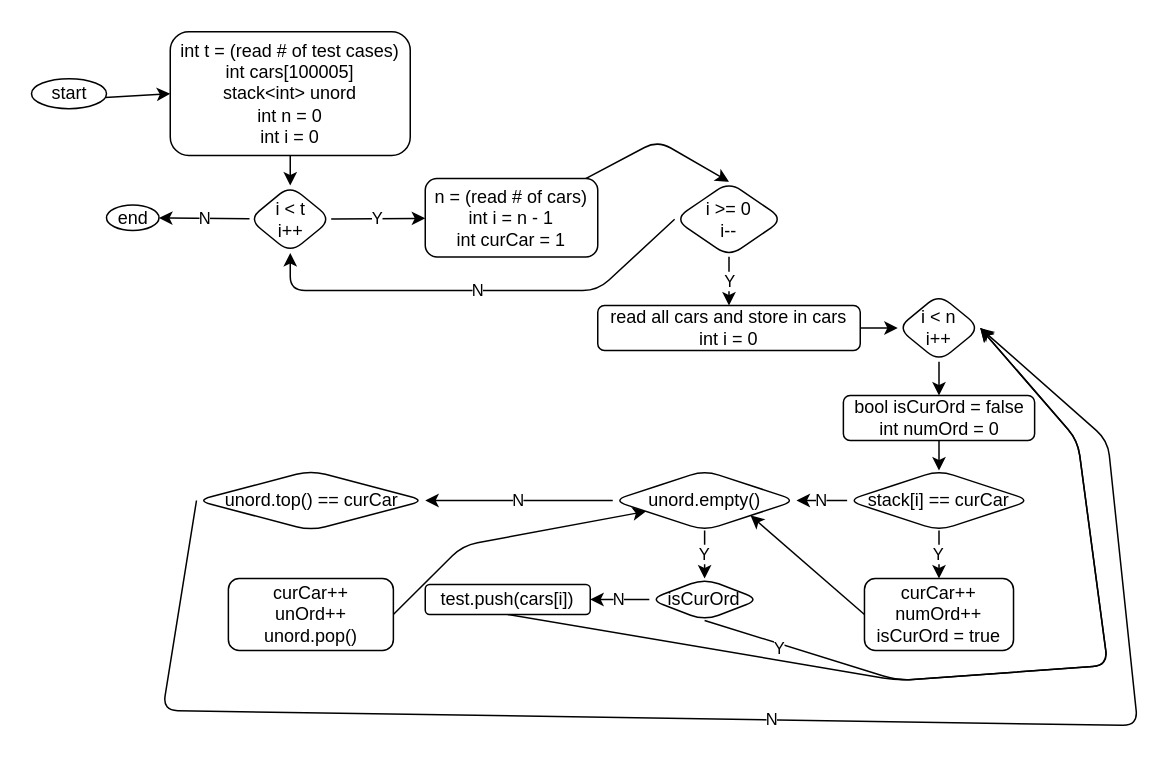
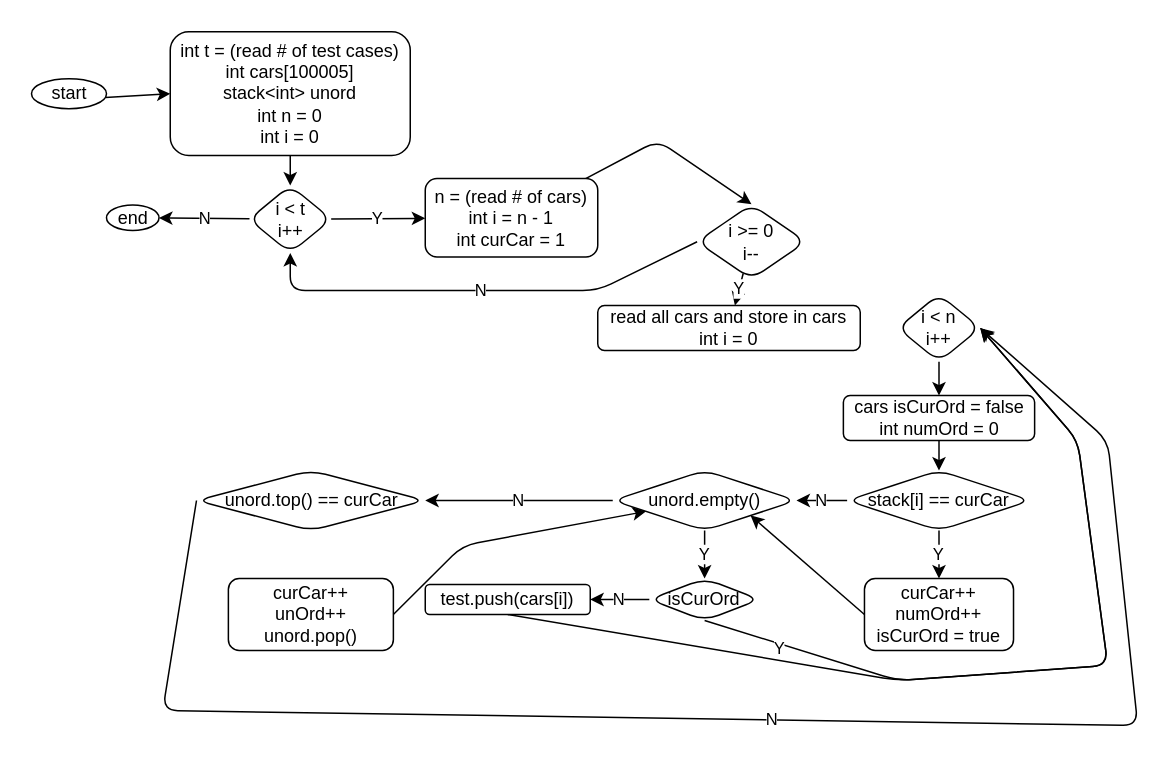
  <mxCell id="0" />
  <mxCell id="1" parent="0" />
  <mxCell id="2" value="" style="edgeStyle=none;html=1;" parent="1" source="3" target="5" edge="1"><mxGeometry relative="1" as="geometry" /></mxCell>
  <mxCell id="3" value="start" style="ellipse;whiteSpace=wrap;html=1;" parent="1" vertex="1"><mxGeometry x="20.5" y="51.75" width="50" height="20" as="geometry" /></mxCell>
  <mxCell id="4" value="" style="edgeStyle=none;html=1;" parent="1" source="5" target="8" edge="1"><mxGeometry relative="1" as="geometry" /></mxCell>
  <mxCell id="5" value="int t = (read # of test cases)&lt;br&gt;int cars[100005]&lt;br&gt;stack&amp;lt;int&amp;gt; unord&lt;br&gt;int n = 0&lt;br&gt;int i = 0" style="rounded=1;whiteSpace=wrap;html=1;" parent="1" vertex="1"><mxGeometry x="113" y="20.5" width="160" height="82.5" as="geometry" /></mxCell>
  <mxCell id="6" value="Y" style="edgeStyle=none;html=1;" parent="1" source="8" target="10" edge="1"><mxGeometry relative="1" as="geometry" /></mxCell>
  <mxCell id="7" value="N" style="edgeStyle=none;html=1;" parent="1" source="8" target="11" edge="1"><mxGeometry relative="1" as="geometry" /></mxCell>
  <mxCell id="8" value="i &amp;lt; t&lt;br&gt;i++" style="rhombus;whiteSpace=wrap;html=1;rounded=1;" parent="1" vertex="1"><mxGeometry x="165.5" y="123" width="55" height="45" as="geometry" /></mxCell>
  <mxCell id="9" value="" style="edgeStyle=none;html=1;entryX=0.5;entryY=0;entryDx=0;entryDy=0;" parent="1" source="10" target="14" edge="1"><mxGeometry relative="1" as="geometry"><Array as="points"><mxPoint x="438" y="93" /></Array></mxGeometry></mxCell>
  <mxCell id="10" value="n = (read # of cars)&lt;br&gt;int i = n - 1&lt;br&gt;int curCar = 1" style="whiteSpace=wrap;html=1;rounded=1;" parent="1" vertex="1"><mxGeometry x="283" y="118.38" width="115" height="52.25" as="geometry" /></mxCell>
  <mxCell id="11" value="end" style="ellipse;whiteSpace=wrap;html=1;" parent="1" vertex="1"><mxGeometry x="70.5" y="136" width="35" height="17" as="geometry" /></mxCell>
  <mxCell id="12" value="N" style="edgeStyle=none;html=1;exitX=0;exitY=0.5;exitDx=0;exitDy=0;entryX=0.5;entryY=1;entryDx=0;entryDy=0;" parent="1" source="14" target="8" edge="1"><mxGeometry relative="1" as="geometry"><Array as="points"><mxPoint x="398" y="193" /><mxPoint x="193" y="193" /></Array></mxGeometry></mxCell>
  <mxCell id="13" value="Y" style="edgeStyle=none;html=1;" edge="1" parent="1" source="14" target="16"><mxGeometry relative="1" as="geometry" /></mxCell>
- <mxCell id="14" value="i &amp;gt;= 0&lt;br&gt;i--" style="rhombus;whiteSpace=wrap;html=1;rounded=1;" parent="1" vertex="1"><mxGeometry x="449.25" y="120.5" width="72.5" height="50" as="geometry" /></mxCell>
- <mxCell id="15" value="" style="edgeStyle=none;html=1;" edge="1" parent="1" source="16" target="18"><mxGeometry relative="1" as="geometry" /></mxCell>
+ <mxCell id="14" value="i &amp;gt;= 0&lt;br&gt;i--" style="rhombus;whiteSpace=wrap;html=1;rounded=1;" parent="1" vertex="1"><mxGeometry x="464.25" y="135.5" width="72.5" height="50" as="geometry" /></mxCell>
  <mxCell id="16" value="read all cars and store in cars&lt;br&gt;int i = 0" style="whiteSpace=wrap;html=1;rounded=1;" vertex="1" parent="1"><mxGeometry x="398" y="203" width="175" height="30" as="geometry" /></mxCell>
  <mxCell id="17" value="" style="edgeStyle=none;html=1;entryX=0.5;entryY=0;entryDx=0;entryDy=0;" edge="1" parent="1" source="18" target="32"><mxGeometry relative="1" as="geometry" /></mxCell>
  <mxCell id="18" value="i &amp;lt; n&lt;br&gt;i++" style="rhombus;whiteSpace=wrap;html=1;rounded=1;" vertex="1" parent="1"><mxGeometry x="598" y="195.5" width="55" height="45" as="geometry" /></mxCell>
  <mxCell id="19" value="Y" style="edgeStyle=none;html=1;" edge="1" parent="1" source="21" target="23"><mxGeometry relative="1" as="geometry" /></mxCell>
  <mxCell id="20" value="N" style="edgeStyle=none;html=1;" edge="1" parent="1" source="21" target="26"><mxGeometry relative="1" as="geometry" /></mxCell>
  <mxCell id="21" value="stack[i] == curCar" style="rhombus;whiteSpace=wrap;html=1;rounded=1;" vertex="1" parent="1"><mxGeometry x="564.25" y="313" width="122.5" height="40" as="geometry" /></mxCell>
  <mxCell id="22" style="edgeStyle=none;html=1;exitX=0;exitY=0.5;exitDx=0;exitDy=0;entryX=1;entryY=1;entryDx=0;entryDy=0;" edge="1" parent="1" source="23" target="26"><mxGeometry relative="1" as="geometry" /></mxCell>
  <mxCell id="23" value="curCar++&lt;br&gt;numOrd++&lt;br&gt;isCurOrd = true" style="whiteSpace=wrap;html=1;rounded=1;" vertex="1" parent="1"><mxGeometry x="575.81" y="385" width="99.37" height="48" as="geometry" /></mxCell>
  <mxCell id="24" value="Y" style="edgeStyle=none;html=1;" edge="1" parent="1" source="26" target="30"><mxGeometry relative="1" as="geometry" /></mxCell>
  <mxCell id="25" value="N" style="edgeStyle=none;html=1;" edge="1" parent="1" source="26" target="36"><mxGeometry relative="1" as="geometry" /></mxCell>
  <mxCell id="26" value="unord.empty()" style="rhombus;whiteSpace=wrap;html=1;rounded=1;" vertex="1" parent="1"><mxGeometry x="408" y="313" width="122.5" height="40" as="geometry" /></mxCell>
  <mxCell id="27" value="N" style="edgeStyle=none;html=1;exitX=0;exitY=0.5;exitDx=0;exitDy=0;entryX=1;entryY=0.5;entryDx=0;entryDy=0;" edge="1" parent="1" source="30" target="34"><mxGeometry relative="1" as="geometry" /></mxCell>
  <mxCell id="28" style="edgeStyle=none;html=1;exitX=0.5;exitY=1;exitDx=0;exitDy=0;entryX=1;entryY=0.5;entryDx=0;entryDy=0;" edge="1" parent="1" source="30" target="18"><mxGeometry relative="1" as="geometry"><Array as="points"><mxPoint x="598" y="453" /><mxPoint x="738" y="443" /><mxPoint x="718" y="293" /></Array></mxGeometry></mxCell>
  <mxCell id="29" value="Y" style="edgeLabel;html=1;align=center;verticalAlign=middle;resizable=0;points=[];" vertex="1" connectable="0" parent="28"><mxGeometry x="-0.802" y="-3" relative="1" as="geometry"><mxPoint as="offset" /></mxGeometry></mxCell>
  <mxCell id="30" value="isCurOrd" style="rhombus;whiteSpace=wrap;html=1;rounded=1;" vertex="1" parent="1"><mxGeometry x="432.38" y="385" width="73.75" height="28" as="geometry" /></mxCell>
  <mxCell id="31" style="edgeStyle=none;html=1;exitX=0.5;exitY=1;exitDx=0;exitDy=0;entryX=0.5;entryY=0;entryDx=0;entryDy=0;" edge="1" parent="1" source="32" target="21"><mxGeometry relative="1" as="geometry" /></mxCell>
- <mxCell id="32" value="bool isCurOrd = false&lt;br&gt;int numOrd = 0" style="whiteSpace=wrap;html=1;rounded=1;" vertex="1" parent="1"><mxGeometry x="561.75" y="263" width="127.5" height="30" as="geometry" /></mxCell>
+ <mxCell id="32" value="cars isCurOrd = false&lt;br&gt;int numOrd = 0" style="whiteSpace=wrap;html=1;rounded=1;" vertex="1" parent="1"><mxGeometry x="561.75" y="263" width="127.5" height="30" as="geometry" /></mxCell>
  <mxCell id="33" style="edgeStyle=none;html=1;exitX=0.5;exitY=1;exitDx=0;exitDy=0;entryX=1;entryY=0.5;entryDx=0;entryDy=0;" edge="1" parent="1" source="34" target="18"><mxGeometry relative="1" as="geometry"><Array as="points"><mxPoint x="598" y="453" /><mxPoint x="738" y="443" /><mxPoint x="718" y="293" /></Array></mxGeometry></mxCell>
  <mxCell id="34" value="test.push(cars[i])" style="whiteSpace=wrap;html=1;rounded=1;" vertex="1" parent="1"><mxGeometry x="283" y="389" width="110" height="20" as="geometry" /></mxCell>
  <mxCell id="35" value="N" style="edgeStyle=none;html=1;entryX=1;entryY=0.5;entryDx=0;entryDy=0;exitX=0;exitY=0.5;exitDx=0;exitDy=0;" edge="1" parent="1" source="36" target="18"><mxGeometry relative="1" as="geometry"><mxPoint x="70.5" y="333" as="targetPoint" /><Array as="points"><mxPoint x="108" y="473" /><mxPoint x="758" y="483" /><mxPoint x="738" y="293" /></Array></mxGeometry></mxCell>
  <mxCell id="36" value="unord.top() == curCar" style="rhombus;whiteSpace=wrap;html=1;rounded=1;" vertex="1" parent="1"><mxGeometry x="130.5" y="313" width="152.5" height="40" as="geometry" /></mxCell>
  <mxCell id="37" style="edgeStyle=none;html=1;exitX=1;exitY=0.5;exitDx=0;exitDy=0;" edge="1" parent="1" source="38" target="26"><mxGeometry relative="1" as="geometry"><Array as="points"><mxPoint x="308" y="363" /></Array></mxGeometry></mxCell>
  <mxCell id="38" value="curCar++&lt;br&gt;unOrd++&lt;br&gt;unord.pop()" style="whiteSpace=wrap;html=1;rounded=1;" vertex="1" parent="1"><mxGeometry x="151.75" y="385" width="110" height="48" as="geometry" /></mxCell>
